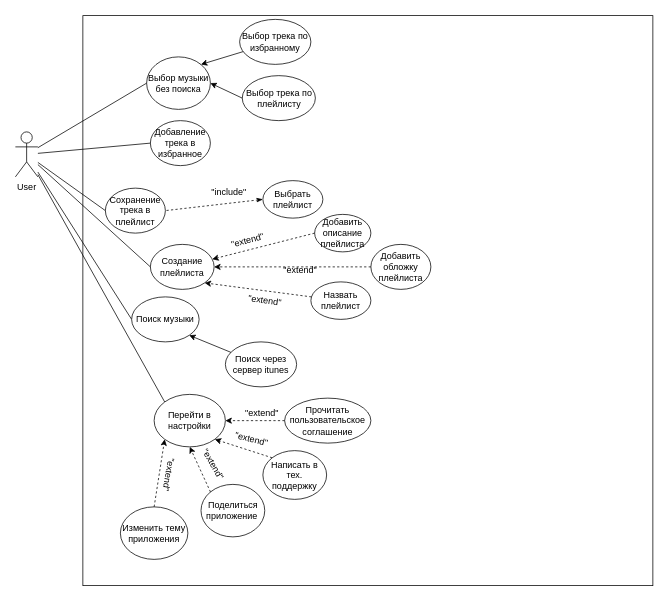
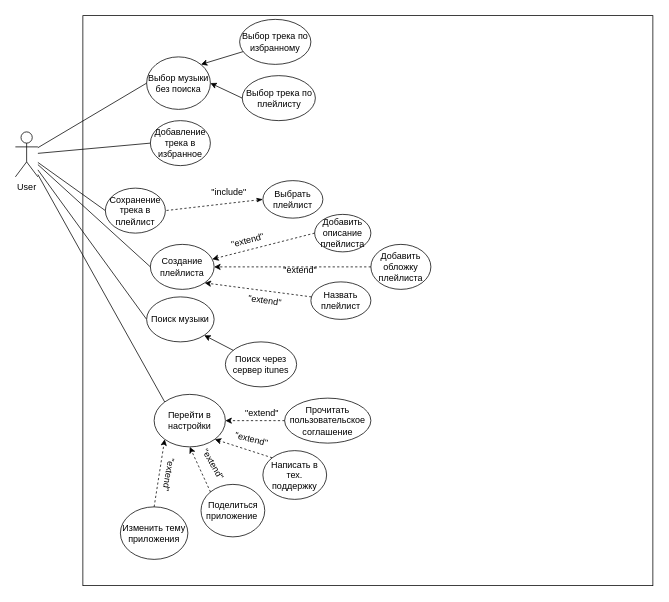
  <mxCell id="0" />
  <mxCell id="1" parent="0" />
  <mxCell id="2" value="User&lt;br&gt;" style="shape=umlActor;verticalLabelPosition=bottom;verticalAlign=top;html=1;outlineConnect=0;" vertex="1" parent="1"><mxGeometry x="20" y="175" width="30" height="60" as="geometry" /></mxCell>
  <mxCell id="3" value="" style="whiteSpace=wrap;html=1;aspect=fixed;" vertex="1" parent="1"><mxGeometry x="110" y="20" width="760" height="760" as="geometry" /></mxCell>
  <mxCell id="4" value="" style="endArrow=none;html=1;rounded=0;entryX=0;entryY=0.5;entryDx=0;entryDy=0;" edge="1" parent="1" source="2" target="5"><mxGeometry width="50" height="50" relative="1" as="geometry"><mxPoint x="90" y="315" as="sourcePoint" /><mxPoint x="160" y="265" as="targetPoint" /></mxGeometry></mxCell>
- <mxCell id="5" value="Поиск музыки" style="ellipse;whiteSpace=wrap;html=1;" vertex="1" parent="1"><mxGeometry x="175" y="395" width="90" height="60" as="geometry" /></mxCell>
+ <mxCell id="5" value="Поиск музыки" style="ellipse;whiteSpace=wrap;html=1;" vertex="1" parent="1"><mxGeometry x="195" y="395" width="90" height="60" as="geometry" /></mxCell>
  <mxCell id="6" value="Поиск через сервер itunes" style="ellipse;whiteSpace=wrap;html=1;" vertex="1" parent="1"><mxGeometry x="300" y="455" width="95" height="60" as="geometry" /></mxCell>
  <mxCell id="7" value="" style="endArrow=classic;html=1;rounded=0;entryX=1;entryY=1;entryDx=0;entryDy=0;" edge="1" parent="1" source="6" target="5"><mxGeometry width="50" height="50" relative="1" as="geometry"><mxPoint x="242.5" y="294.289" as="sourcePoint" /><mxPoint x="240" y="285" as="targetPoint" /></mxGeometry></mxCell>
  <mxCell id="8" value="Создание плейлиста" style="ellipse;whiteSpace=wrap;html=1;" vertex="1" parent="1"><mxGeometry x="200" y="325" width="85" height="60" as="geometry" /></mxCell>
  <mxCell id="9" value="Назвать плейлист" style="ellipse;whiteSpace=wrap;html=1;" vertex="1" parent="1"><mxGeometry x="414" y="375" width="80" height="50" as="geometry" /></mxCell>
  <mxCell id="10" value="Добавить обложку плейлиста" style="ellipse;whiteSpace=wrap;html=1;" vertex="1" parent="1"><mxGeometry x="494" y="325" width="80" height="60" as="geometry" /></mxCell>
  <mxCell id="11" value="Добавить описание плейлиста" style="ellipse;whiteSpace=wrap;html=1;" vertex="1" parent="1"><mxGeometry x="419" y="285" width="75" height="50" as="geometry" /></mxCell>
  <mxCell id="12" value="" style="endArrow=classic;html=1;rounded=0;entryX=1;entryY=1;entryDx=0;entryDy=0;dashed=1;" edge="1" parent="1" source="9" target="8"><mxGeometry width="50" height="50" relative="1" as="geometry"><mxPoint x="219.289" y="460" as="sourcePoint" /><mxPoint x="219.289" y="410" as="targetPoint" /></mxGeometry></mxCell>
  <mxCell id="13" value="" style="endArrow=classic;html=1;rounded=0;exitX=0;exitY=0.5;exitDx=0;exitDy=0;dashed=1;" edge="1" parent="1" source="11" target="8"><mxGeometry width="50" height="50" relative="1" as="geometry"><mxPoint x="300" y="305" as="sourcePoint" /><mxPoint x="350" y="255" as="targetPoint" /></mxGeometry></mxCell>
  <mxCell id="14" value="" style="endArrow=classic;html=1;rounded=0;entryX=1;entryY=0.5;entryDx=0;entryDy=0;dashed=1;" edge="1" parent="1" source="10" target="8"><mxGeometry width="50" height="50" relative="1" as="geometry"><mxPoint x="219.289" y="385" as="sourcePoint" /><mxPoint x="270" y="335" as="targetPoint" /><Array as="points" /></mxGeometry></mxCell>
  <mxCell id="15" value="" style="endArrow=none;html=1;rounded=0;entryX=0;entryY=0.5;entryDx=0;entryDy=0;" edge="1" parent="1" source="2" target="8"><mxGeometry width="50" height="50" relative="1" as="geometry"><mxPoint x="90" y="315" as="sourcePoint" /><mxPoint x="160.711" y="265" as="targetPoint" /></mxGeometry></mxCell>
  <mxCell id="16" value="Добавление трека в избранное" style="ellipse;whiteSpace=wrap;html=1;" vertex="1" parent="1"><mxGeometry x="200" y="160" width="80" height="60" as="geometry" /></mxCell>
  <mxCell id="17" value="Сохранение трека в плейлист" style="ellipse;whiteSpace=wrap;html=1;" vertex="1" parent="1"><mxGeometry x="140" y="250" width="80" height="60" as="geometry" /></mxCell>
  <mxCell id="18" value="" style="endArrow=none;html=1;rounded=0;entryX=0;entryY=0.5;entryDx=0;entryDy=0;" edge="1" parent="1" source="2" target="17"><mxGeometry width="50" height="50" relative="1" as="geometry"><mxPoint x="90" y="315" as="sourcePoint" /><mxPoint x="160.711" y="265" as="targetPoint" /></mxGeometry></mxCell>
  <mxCell id="19" value="" style="endArrow=none;dashed=1;html=1;rounded=0;horizontal=0;startArrow=classicThin;startFill=1;exitX=0;exitY=0.5;exitDx=0;exitDy=0;entryX=1;entryY=0.5;entryDx=0;entryDy=0;" edge="1" parent="1" source="20" target="17"><mxGeometry width="50" height="50" relative="1" as="geometry"><mxPoint x="360" y="245" as="sourcePoint" /><mxPoint x="410" y="195" as="targetPoint" /></mxGeometry></mxCell>
  <mxCell id="20" value="Выбрать плейлист" style="ellipse;whiteSpace=wrap;html=1;" vertex="1" parent="1"><mxGeometry x="350" y="240" width="80" height="50" as="geometry" /></mxCell>
  <mxCell id="21" value="&quot;include&quot;" style="text;html=1;strokeColor=none;fillColor=none;align=center;verticalAlign=middle;whiteSpace=wrap;rounded=0;" vertex="1" parent="1"><mxGeometry x="275" y="240" width="60" height="30" as="geometry" /></mxCell>
  <mxCell id="22" value="" style="endArrow=none;html=1;rounded=0;entryX=0;entryY=0.5;entryDx=0;entryDy=0;" edge="1" parent="1" source="2" target="16"><mxGeometry width="50" height="50" relative="1" as="geometry"><mxPoint x="90" y="315" as="sourcePoint" /><mxPoint x="160.711" y="265" as="targetPoint" /></mxGeometry></mxCell>
  <mxCell id="23" value="Выбор музыки без поиска" style="ellipse;whiteSpace=wrap;html=1;" vertex="1" parent="1"><mxGeometry x="195" y="75" width="85" height="70" as="geometry" /></mxCell>
  <mxCell id="24" value="" style="endArrow=none;html=1;rounded=0;entryX=0;entryY=0.5;entryDx=0;entryDy=0;" edge="1" parent="1" source="2" target="23"><mxGeometry width="50" height="50" relative="1" as="geometry"><mxPoint x="90" y="315" as="sourcePoint" /><mxPoint x="160.711" y="265" as="targetPoint" /></mxGeometry></mxCell>
  <mxCell id="25" value="Выбор трека по избранному" style="ellipse;whiteSpace=wrap;html=1;" vertex="1" parent="1"><mxGeometry x="319" y="25" width="95" height="60" as="geometry" /></mxCell>
  <mxCell id="26" value="Выбор трека по плейлисту" style="ellipse;whiteSpace=wrap;html=1;" vertex="1" parent="1"><mxGeometry x="322.5" y="100" width="97.5" height="60" as="geometry" /></mxCell>
  <mxCell id="27" value="" style="endArrow=classic;html=1;rounded=0;entryX=1;entryY=0;entryDx=0;entryDy=0;" edge="1" parent="1" source="25" target="23"><mxGeometry width="50" height="50" relative="1" as="geometry"><mxPoint x="245.289" y="105" as="sourcePoint" /><mxPoint x="245.289" y="55" as="targetPoint" /></mxGeometry></mxCell>
  <mxCell id="28" value="" style="endArrow=classic;html=1;rounded=0;exitX=0;exitY=0.5;exitDx=0;exitDy=0;entryX=1;entryY=0.5;entryDx=0;entryDy=0;" edge="1" parent="1" source="26" target="23"><mxGeometry width="50" height="50" relative="1" as="geometry"><mxPoint x="470" y="175" as="sourcePoint" /><mxPoint x="520" y="125" as="targetPoint" /></mxGeometry></mxCell>
  <mxCell id="29" value="&quot;extend&quot;" style="text;html=1;strokeColor=none;fillColor=none;align=center;verticalAlign=middle;whiteSpace=wrap;rounded=0;rotation=345;" vertex="1" parent="1"><mxGeometry x="300" y="305" width="60" height="30" as="geometry" /></mxCell>
  <mxCell id="30" value="&quot;extend&quot;" style="text;html=1;strokeColor=none;fillColor=none;align=center;verticalAlign=middle;whiteSpace=wrap;rounded=0;" vertex="1" parent="1"><mxGeometry x="370" y="345" width="60" height="30" as="geometry" /></mxCell>
  <mxCell id="31" value="&quot;extend&quot;" style="text;html=1;strokeColor=none;fillColor=none;align=center;verticalAlign=middle;whiteSpace=wrap;rounded=0;rotation=8;" vertex="1" parent="1"><mxGeometry x="322.5" y="385" width="60" height="30" as="geometry" /></mxCell>
  <mxCell id="32" value="Перейти в настройки" style="ellipse;whiteSpace=wrap;html=1;" vertex="1" parent="1"><mxGeometry x="205" y="525" width="95" height="70" as="geometry" /></mxCell>
  <mxCell id="33" value="" style="endArrow=none;html=1;rounded=0;entryX=0;entryY=0;entryDx=0;entryDy=0;" edge="1" parent="1" source="2" target="32"><mxGeometry width="50" height="50" relative="1" as="geometry"><mxPoint x="90" y="315" as="sourcePoint" /><mxPoint x="160.711" y="265" as="targetPoint" /></mxGeometry></mxCell>
  <mxCell id="34" value="Поделиться приложение&amp;nbsp;" style="ellipse;whiteSpace=wrap;html=1;" vertex="1" parent="1"><mxGeometry x="267.5" y="645" width="85" height="70" as="geometry" /></mxCell>
  <mxCell id="35" value="Написать в тех. поддержку" style="ellipse;whiteSpace=wrap;html=1;" vertex="1" parent="1"><mxGeometry x="350" y="600" width="85" height="65" as="geometry" /></mxCell>
  <mxCell id="36" value="Прочитать пользовательское соглашение" style="ellipse;whiteSpace=wrap;html=1;" vertex="1" parent="1"><mxGeometry x="379" y="530" width="115" height="60" as="geometry" /></mxCell>
  <mxCell id="37" value="Изменить тему приложения" style="ellipse;whiteSpace=wrap;html=1;" vertex="1" parent="1"><mxGeometry x="160" y="675" width="90" height="70" as="geometry" /></mxCell>
  <mxCell id="38" value="" style="endArrow=classic;html=1;rounded=0;dashed=1;entryX=1;entryY=0.5;entryDx=0;entryDy=0;exitX=0;exitY=0.5;exitDx=0;exitDy=0;" edge="1" parent="1" source="36" target="32"><mxGeometry width="50" height="50" relative="1" as="geometry"><mxPoint x="504" y="365" as="sourcePoint" /><mxPoint x="295" y="365" as="targetPoint" /><Array as="points" /></mxGeometry></mxCell>
  <mxCell id="39" value="" style="endArrow=classic;html=1;rounded=0;entryX=1;entryY=1;entryDx=0;entryDy=0;dashed=1;exitX=0;exitY=0;exitDx=0;exitDy=0;" edge="1" parent="1" source="35" target="32"><mxGeometry width="50" height="50" relative="1" as="geometry"><mxPoint x="514" y="375" as="sourcePoint" /><mxPoint x="305" y="375" as="targetPoint" /><Array as="points" /></mxGeometry></mxCell>
  <mxCell id="40" value="" style="endArrow=classic;html=1;rounded=0;entryX=0.5;entryY=1;entryDx=0;entryDy=0;dashed=1;exitX=0;exitY=0;exitDx=0;exitDy=0;" edge="1" parent="1" source="34" target="32"><mxGeometry width="50" height="50" relative="1" as="geometry"><mxPoint x="524" y="385" as="sourcePoint" /><mxPoint x="315" y="385" as="targetPoint" /><Array as="points" /></mxGeometry></mxCell>
  <mxCell id="41" value="" style="endArrow=classic;html=1;rounded=0;entryX=0;entryY=1;entryDx=0;entryDy=0;dashed=1;exitX=0.5;exitY=0;exitDx=0;exitDy=0;" edge="1" parent="1" source="37" target="32"><mxGeometry width="50" height="50" relative="1" as="geometry"><mxPoint x="534" y="395" as="sourcePoint" /><mxPoint x="325" y="395" as="targetPoint" /><Array as="points" /></mxGeometry></mxCell>
  <mxCell id="42" value="&quot;extend&quot;" style="text;html=1;strokeColor=none;fillColor=none;align=center;verticalAlign=middle;whiteSpace=wrap;rounded=0;" vertex="1" parent="1"><mxGeometry x="319" y="535" width="60" height="30" as="geometry" /></mxCell>
  <mxCell id="43" value="&quot;extend&quot;" style="text;html=1;strokeColor=none;fillColor=none;align=center;verticalAlign=middle;whiteSpace=wrap;rounded=0;rotation=14;" vertex="1" parent="1"><mxGeometry x="310" y="570" width="50" height="30" as="geometry" /></mxCell>
  <mxCell id="44" value="&quot;extend&quot;" style="text;html=1;strokeColor=none;fillColor=none;align=center;verticalAlign=middle;whiteSpace=wrap;rounded=0;rotation=60;" vertex="1" parent="1"><mxGeometry x="257.5" y="600" width="52.5" height="35" as="geometry" /></mxCell>
  <mxCell id="45" value="&quot;extend&quot;" style="text;html=1;strokeColor=none;fillColor=none;align=center;verticalAlign=middle;whiteSpace=wrap;rounded=0;rotation=100;" vertex="1" parent="1"><mxGeometry x="200" y="620" width="50" height="25" as="geometry" /></mxCell>
